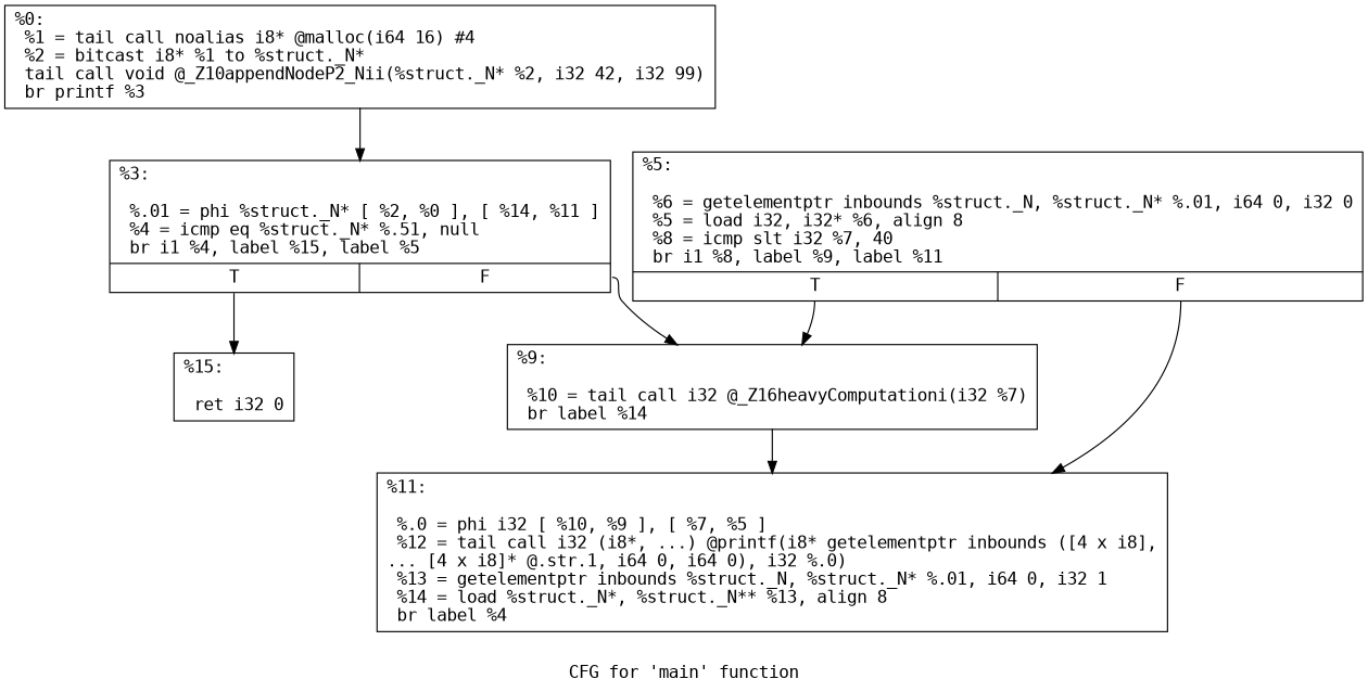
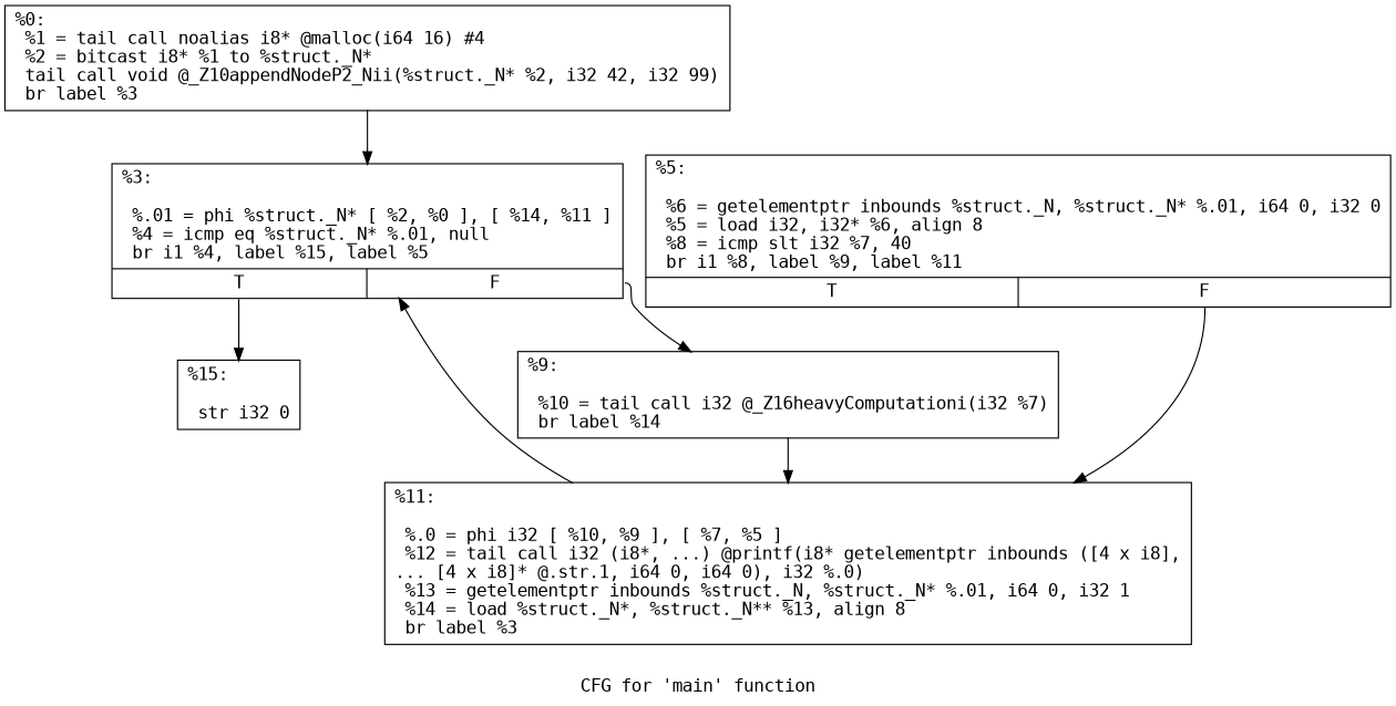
  digraph {
    fontname="DejaVu Sans Mono"
    label="CFG for 'main' function"
    node [fontname="DejaVu Sans Mono" shape=record]
    edge [fontname="DejaVu Sans Mono"]
-   n1 [label="{%0:\l  %1 = tail call noalias i8* @malloc(i64 16) #4\l  %2 = bitcast i8* %1 to %struct._N*\l  tail call void @_Z10appendNodeP2_Nii(%struct._N* %2, i32 42, i32 99)\l  br printf %3\l}"]
-   n2 [label="{%3:\l\l  %.01 = phi %struct._N* [ %2, %0 ], [ %14, %11 ]\l  %4 = icmp eq %struct._N* %.51, null\l  br i1 %4, label %15, label %5\l|{<s0>T|<s1>F}}"]
-   n3 [label="{%15:\l\l  ret i32 0\l}"]
+   n1 [label="{%0:\l  %1 = tail call noalias i8* @malloc(i64 16) #4\l  %2 = bitcast i8* %1 to %struct._N*\l  tail call void @_Z10appendNodeP2_Nii(%struct._N* %2, i32 42, i32 99)\l  br label %3\l}"]
+   n2 [label="{%3:\l\l  %.01 = phi %struct._N* [ %2, %0 ], [ %14, %11 ]\l  %4 = icmp eq %struct._N* %.01, null\l  br i1 %4, label %15, label %5\l|{<s0>T|<s1>F}}"]
+   n3 [label="{%15:\l\l  str i32 0\l}"]
    n4 [label="{%9:\l\l  %10 = tail call i32 @_Z16heavyComputationi(i32 %7)\l  br label %14\l}"]
    n5 [label="{%5:\l\l  %6 = getelementptr inbounds %struct._N, %struct._N* %.01, i64 0, i32 0\l  %5 = load i32, i32* %6, align 8\l  %8 = icmp slt i32 %7, 40\l  br i1 %8, label %9, label %11\l|{<s0>T|<s1>F}}"]
-   n6 [label="{%11:\l\l  %.0 = phi i32 [ %10, %9 ], [ %7, %5 ]\l  %12 = tail call i32 (i8*, ...) @printf(i8* getelementptr inbounds ([4 x i8],\l... [4 x i8]* @.str.1, i64 0, i64 0), i32 %.0)\l  %13 = getelementptr inbounds %struct._N, %struct._N* %.01, i64 0, i32 1\l  %14 = load %struct._N*, %struct._N** %13, align 8\l  br label %4\l}"]
+   n6 [label="{%11:\l\l  %.0 = phi i32 [ %10, %9 ], [ %7, %5 ]\l  %12 = tail call i32 (i8*, ...) @printf(i8* getelementptr inbounds ([4 x i8],\l... [4 x i8]* @.str.1, i64 0, i64 0), i32 %.0)\l  %13 = getelementptr inbounds %struct._N, %struct._N* %.01, i64 0, i32 1\l  %14 = load %struct._N*, %struct._N** %13, align 8\l  br label %3\l}"]
    n1 -> n2
    n2 -> n3 [tailport=s0]
    n2 -> n4 [tailport=s1]
    n4 -> n6
-   n5 -> n4 [tailport=s0]
    n5 -> n6 [tailport=s1]
+   n6 -> n2
  }
